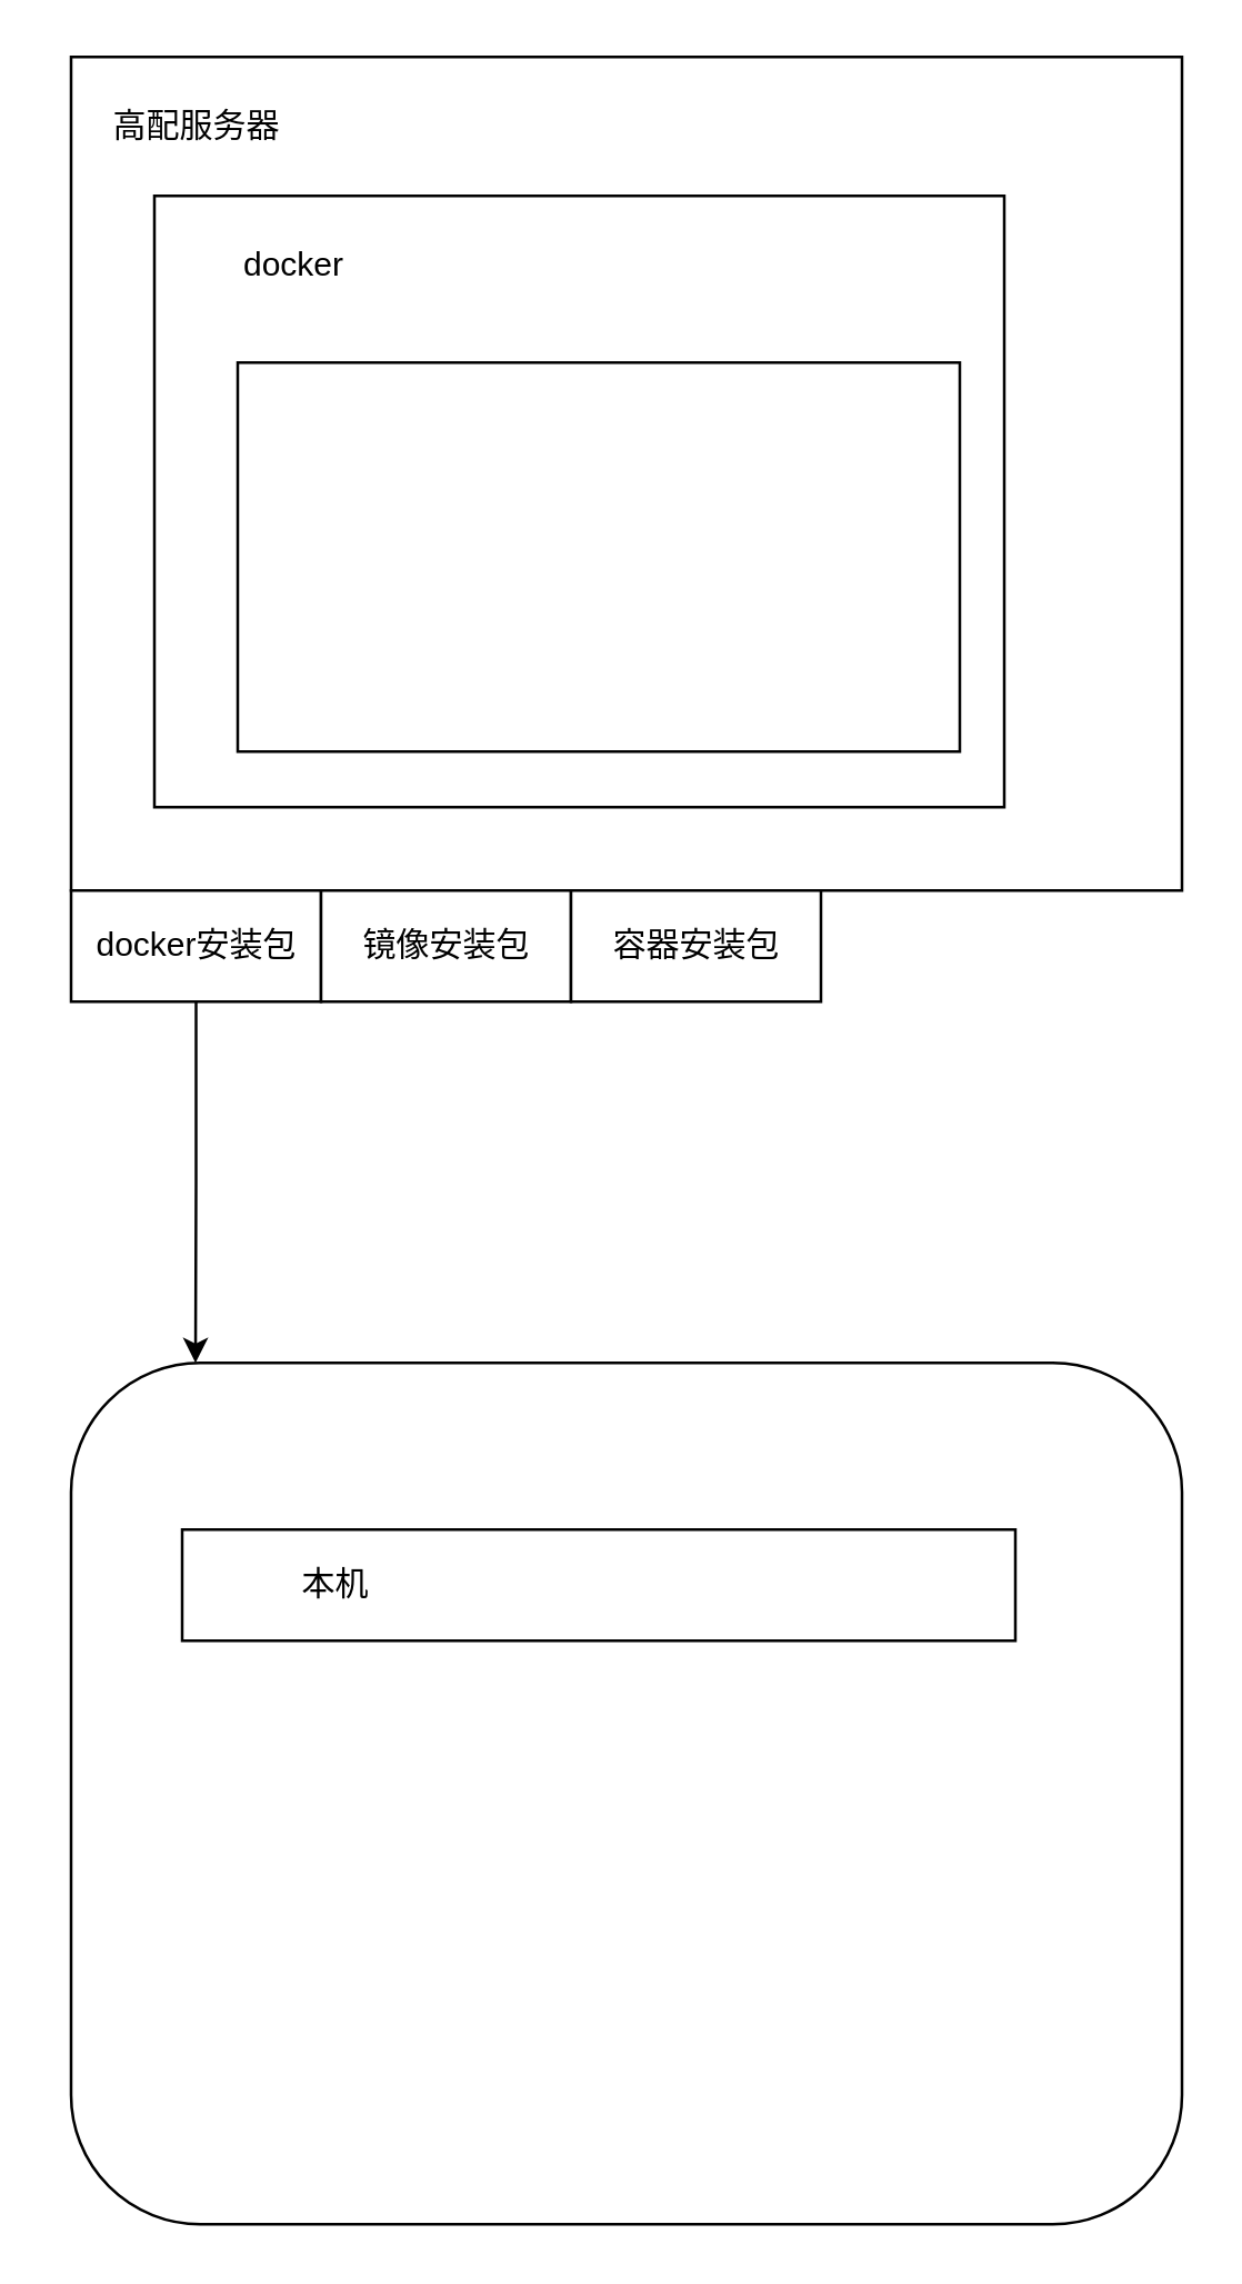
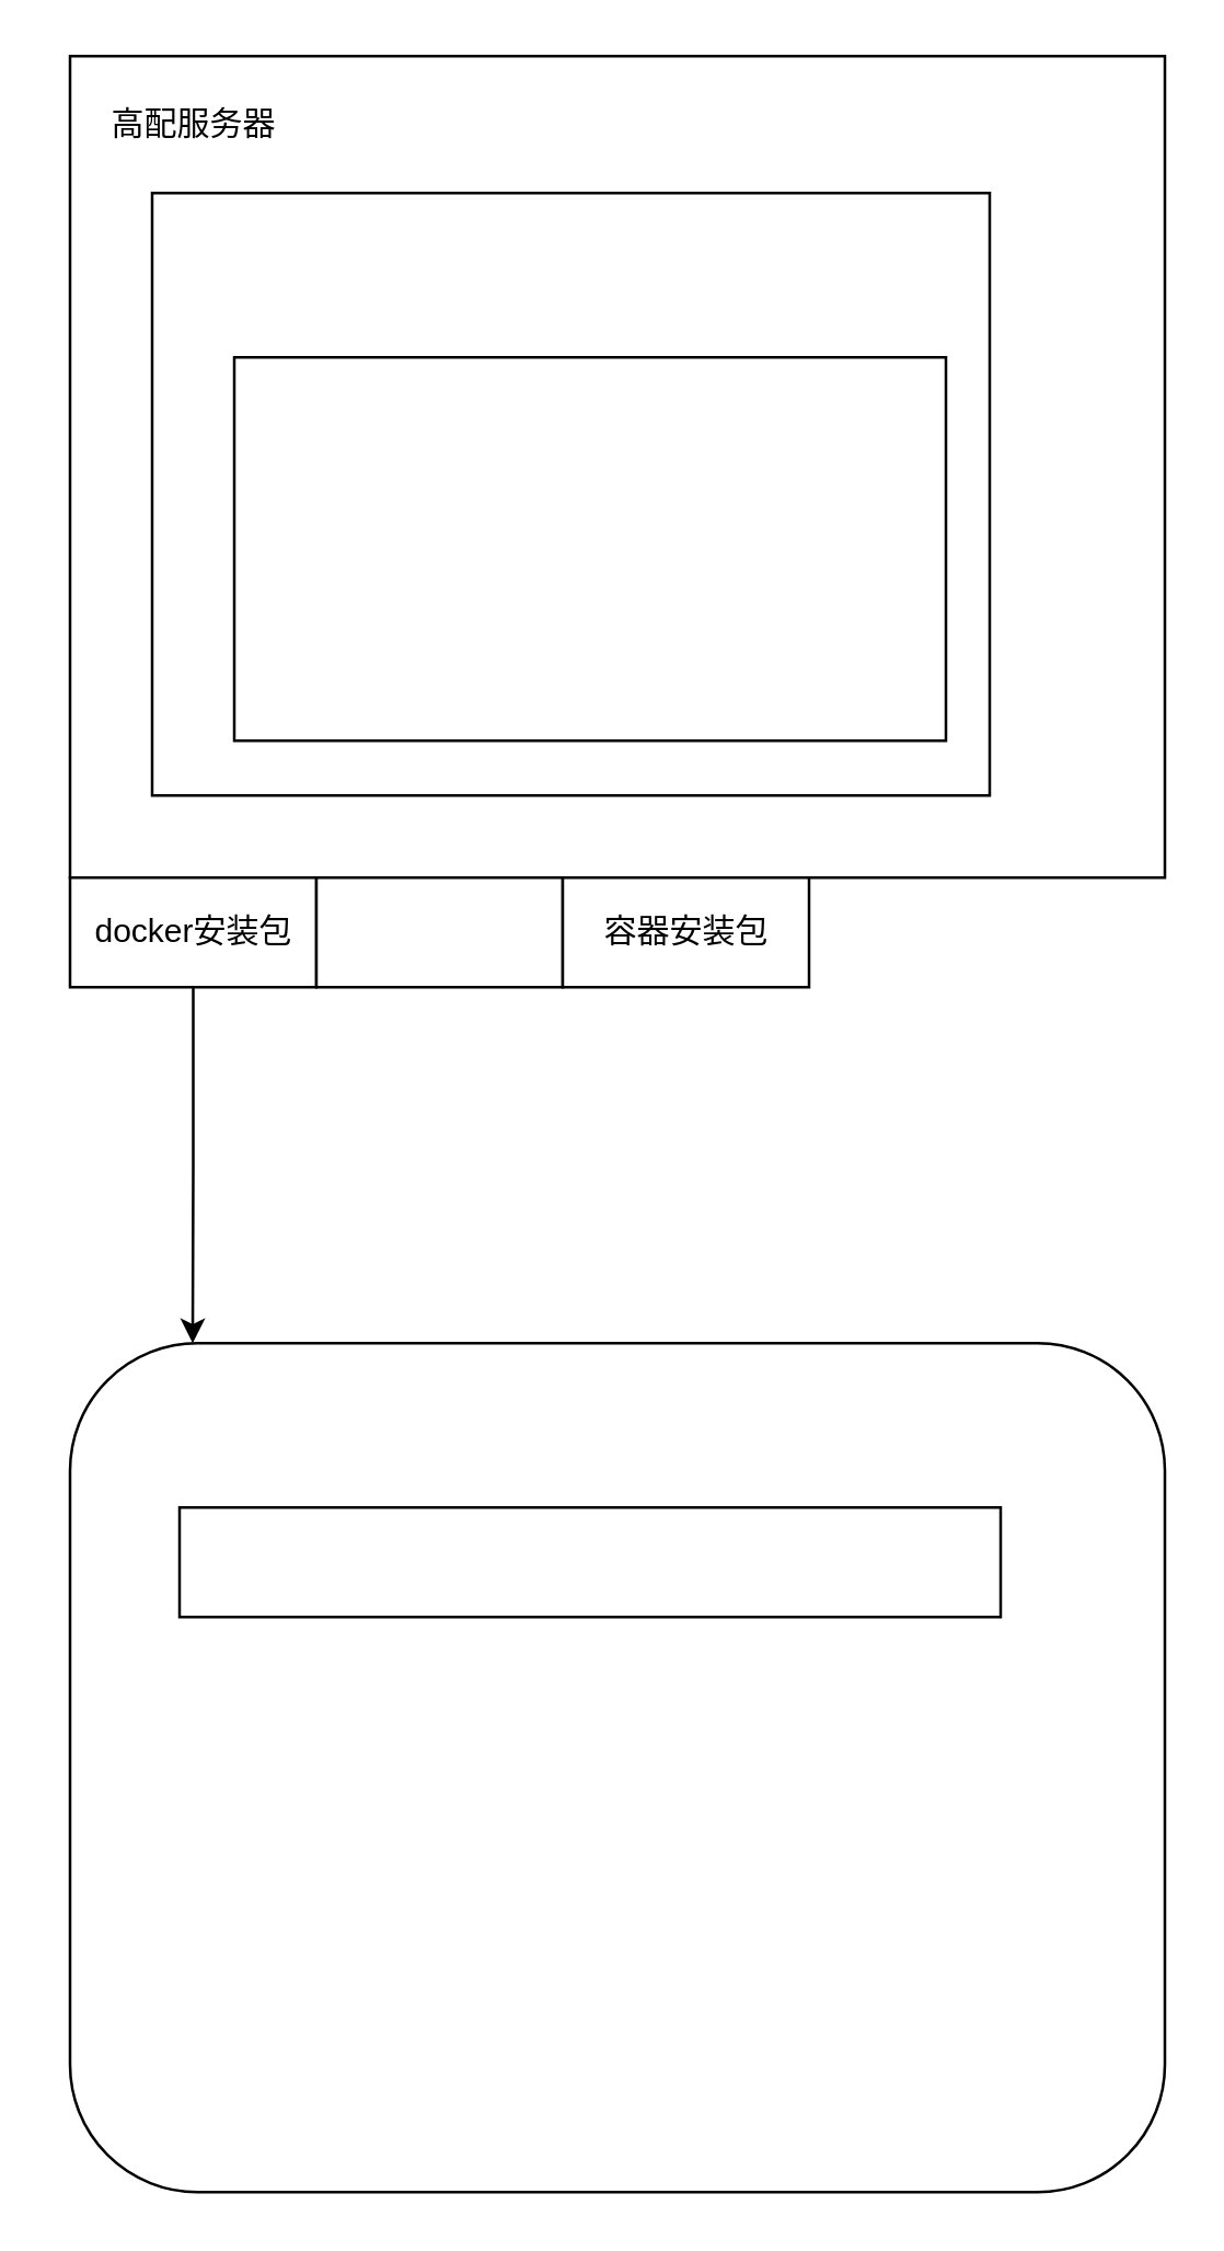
  <mxCell id="0" />
  <mxCell id="1" parent="0" />
  <mxCell id="2" value="" style="rounded=0;whiteSpace=wrap;html=1;" vertex="1" parent="1"><mxGeometry x="25" y="20" width="400" height="300" as="geometry" /></mxCell>
  <mxCell id="3" value="高配服务器" style="text;html=1;align=center;verticalAlign=middle;resizable=0;points=[];autosize=1;strokeColor=none;fillColor=none;" vertex="1" parent="1"><mxGeometry x="30" y="30" width="80" height="30" as="geometry" /></mxCell>
  <mxCell id="4" value="" style="rounded=0;whiteSpace=wrap;html=1;" vertex="1" parent="1"><mxGeometry x="55" y="70" width="306" height="220" as="geometry" /></mxCell>
- <mxCell id="5" value="docker" style="text;html=1;align=center;verticalAlign=middle;resizable=0;points=[];autosize=1;strokeColor=none;fillColor=none;" vertex="1" parent="1"><mxGeometry x="75" y="80" width="60" height="30" as="geometry" /></mxCell>
  <mxCell id="6" value="" style="rounded=1;whiteSpace=wrap;html=1;" vertex="1" parent="1"><mxGeometry x="25" y="490" width="400" height="310" as="geometry" /></mxCell>
  <mxCell id="7" value="" style="rounded=0;whiteSpace=wrap;html=1;" vertex="1" parent="1"><mxGeometry x="65" y="550" width="300" height="40" as="geometry" /></mxCell>
- <mxCell id="8" value="本机" style="text;html=1;align=center;verticalAlign=middle;resizable=0;points=[];autosize=1;strokeColor=none;fillColor=none;" vertex="1" parent="1"><mxGeometry x="95" y="555" width="50" height="30" as="geometry" /></mxCell>
  <mxCell id="9" value="" style="rounded=0;whiteSpace=wrap;html=1;" vertex="1" parent="1"><mxGeometry x="85" y="130" width="260" height="140" as="geometry" /></mxCell>
  <mxCell id="10" value="" style="rounded=0;whiteSpace=wrap;html=1;" vertex="1" parent="1"><mxGeometry x="25" y="320" width="90" height="40" as="geometry" /></mxCell>
  <mxCell id="11" value="docker安装包" style="text;html=1;align=center;verticalAlign=middle;resizable=0;points=[];autosize=1;strokeColor=none;fillColor=none;" vertex="1" parent="1"><mxGeometry x="20" y="325" width="100" height="30" as="geometry" /></mxCell>
  <mxCell id="12" value="" style="group" vertex="1" connectable="0" parent="1"><mxGeometry x="115" y="320" width="100" height="40" as="geometry" /></mxCell>
  <mxCell id="13" value="" style="rounded=0;whiteSpace=wrap;html=1;" vertex="1" parent="12"><mxGeometry width="90" height="40" as="geometry" /></mxCell>
- <mxCell id="14" value="镜像安装包" style="text;html=1;align=center;verticalAlign=middle;resizable=0;points=[];autosize=1;strokeColor=none;fillColor=none;" vertex="1" parent="12"><mxGeometry x="5" y="5" width="80" height="30" as="geometry" /></mxCell>
  <mxCell id="15" value="" style="rounded=0;whiteSpace=wrap;html=1;" vertex="1" parent="1"><mxGeometry x="205" y="320" width="90" height="40" as="geometry" /></mxCell>
  <mxCell id="16" value="容器安装包" style="text;html=1;align=center;verticalAlign=middle;resizable=0;points=[];autosize=1;strokeColor=none;fillColor=none;" vertex="1" parent="1"><mxGeometry x="210" y="325" width="80" height="30" as="geometry" /></mxCell>
  <mxCell id="17" style="edgeStyle=orthogonalEdgeStyle;rounded=0;orthogonalLoop=1;jettySize=auto;html=1;entryX=0.112;entryY=0;entryDx=0;entryDy=0;entryPerimeter=0;" edge="1" parent="1" source="10" target="6"><mxGeometry relative="1" as="geometry" /></mxCell>
